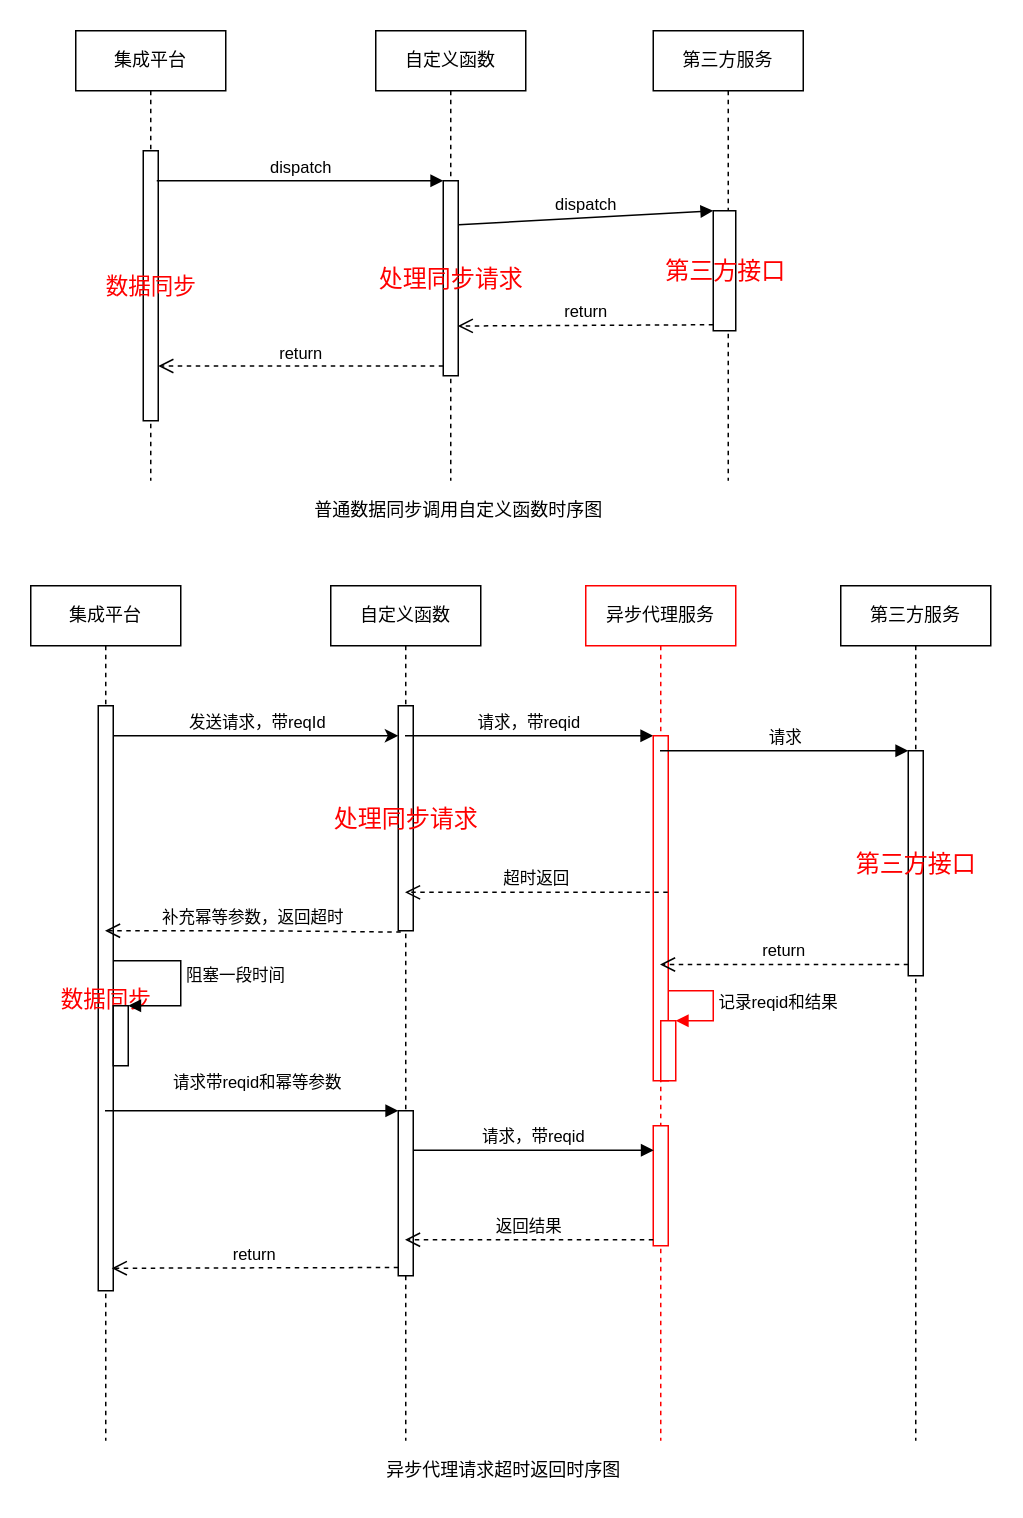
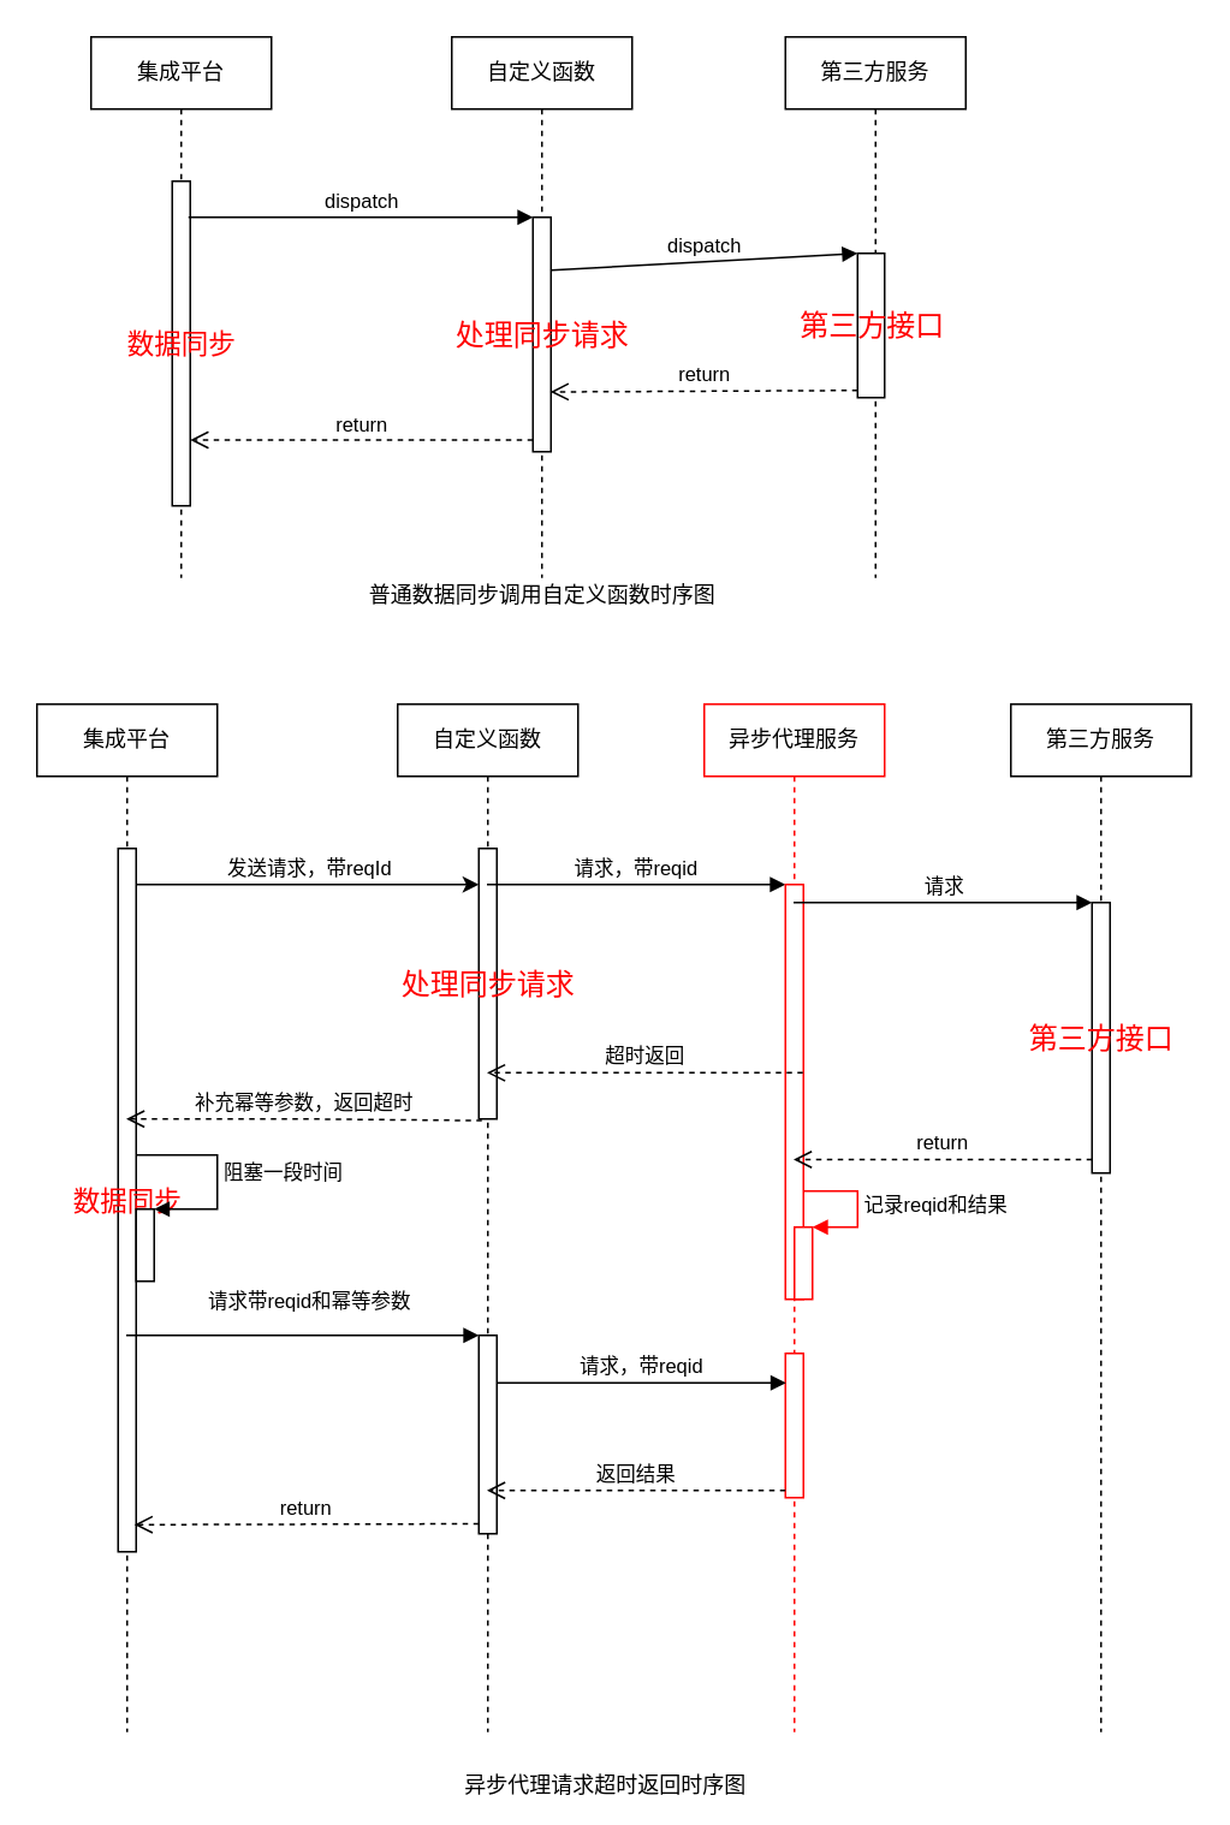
  <mxCell id="0" />
  <mxCell id="1" parent="0" />
  <mxCell id="2" value="集成平台" style="shape=umlLifeline;perimeter=lifelinePerimeter;whiteSpace=wrap;html=1;container=1;collapsible=0;recursiveResize=0;outlineConnect=0;" vertex="1" parent="1"><mxGeometry x="50" y="20" width="100" height="300" as="geometry" /></mxCell>
  <mxCell id="3" value="&lt;font style=&quot;font-size: 15px&quot; color=&quot;#ff0000&quot;&gt;数据同步&lt;/font&gt;" style="html=1;points=[];perimeter=orthogonalPerimeter;align=center;" vertex="1" parent="2"><mxGeometry x="45" y="80" width="10" height="180" as="geometry" /></mxCell>
  <mxCell id="4" value="自定义函数" style="shape=umlLifeline;perimeter=lifelinePerimeter;whiteSpace=wrap;html=1;container=1;collapsible=0;recursiveResize=0;outlineConnect=0;" vertex="1" parent="1"><mxGeometry x="250" y="20" width="100" height="300" as="geometry" /></mxCell>
  <mxCell id="5" value="&lt;font color=&quot;#ff0000&quot; style=&quot;font-size: 16px&quot;&gt;处理同步请求&lt;/font&gt;" style="html=1;points=[];perimeter=orthogonalPerimeter;" vertex="1" parent="4"><mxGeometry x="45" y="100" width="10" height="130" as="geometry" /></mxCell>
  <mxCell id="6" value="第三方服务" style="shape=umlLifeline;perimeter=lifelinePerimeter;whiteSpace=wrap;html=1;container=1;collapsible=0;recursiveResize=0;outlineConnect=0;" vertex="1" parent="1"><mxGeometry x="435" y="20" width="100" height="300" as="geometry" /></mxCell>
  <mxCell id="7" value="&lt;font color=&quot;#ff0000&quot; style=&quot;font-size: 16px&quot;&gt;第三方接口&lt;/font&gt;" style="html=1;points=[];perimeter=orthogonalPerimeter;strokeColor=#000000;" vertex="1" parent="6"><mxGeometry x="40" y="120" width="15" height="80" as="geometry" /></mxCell>
  <mxCell id="8" value="集成平台" style="shape=umlLifeline;perimeter=lifelinePerimeter;whiteSpace=wrap;html=1;container=1;collapsible=0;recursiveResize=0;outlineConnect=0;" vertex="1" parent="1"><mxGeometry x="20" y="390" width="100" height="570" as="geometry" /></mxCell>
  <mxCell id="9" value="&lt;font style=&quot;font-size: 15px&quot; color=&quot;#ff0000&quot;&gt;数据同步&lt;/font&gt;" style="html=1;points=[];perimeter=orthogonalPerimeter;align=center;" vertex="1" parent="8"><mxGeometry x="45" y="80" width="10" height="390" as="geometry" /></mxCell>
  <mxCell id="10" value="" style="html=1;points=[];perimeter=orthogonalPerimeter;strokeColor=#000000;" vertex="1" parent="8"><mxGeometry x="55" y="280" width="10" height="40" as="geometry" /></mxCell>
  <mxCell id="11" value="阻塞一段时间" style="edgeStyle=orthogonalEdgeStyle;html=1;align=left;spacingLeft=2;endArrow=block;rounded=0;entryX=1;entryY=0;strokeColor=#000000;" edge="1" target="10" parent="8" source="9"><mxGeometry relative="1" as="geometry"><mxPoint x="70" y="260" as="sourcePoint" /><Array as="points"><mxPoint x="100" y="250" /><mxPoint x="100" y="280" /></Array></mxGeometry></mxCell>
  <mxCell id="12" value="自定义函数" style="shape=umlLifeline;perimeter=lifelinePerimeter;whiteSpace=wrap;html=1;container=1;collapsible=0;recursiveResize=0;outlineConnect=0;" vertex="1" parent="1"><mxGeometry x="220" y="390" width="100" height="570" as="geometry" /></mxCell>
  <mxCell id="13" value="&lt;font color=&quot;#ff0000&quot; style=&quot;font-size: 16px&quot;&gt;处理同步请求&lt;/font&gt;" style="html=1;points=[];perimeter=orthogonalPerimeter;align=center;" vertex="1" parent="12"><mxGeometry x="45" y="80" width="10" height="150" as="geometry" /></mxCell>
  <mxCell id="14" value="" style="html=1;points=[];perimeter=orthogonalPerimeter;strokeColor=#000000;" vertex="1" parent="12"><mxGeometry x="45" y="350" width="10" height="110" as="geometry" /></mxCell>
  <mxCell id="15" value="第三方服务" style="shape=umlLifeline;perimeter=lifelinePerimeter;whiteSpace=wrap;html=1;container=1;collapsible=0;recursiveResize=0;outlineConnect=0;" vertex="1" parent="1"><mxGeometry x="560" y="390" width="100" height="570" as="geometry" /></mxCell>
  <mxCell id="16" value="&lt;font style=&quot;font-size: 16px&quot; color=&quot;#ff0000&quot;&gt;第三方接口&lt;/font&gt;" style="html=1;points=[];perimeter=orthogonalPerimeter;strokeColor=#000000;" vertex="1" parent="15"><mxGeometry x="45" y="110" width="10" height="150" as="geometry" /></mxCell>
  <mxCell id="17" value="" style="edgeStyle=orthogonalEdgeStyle;rounded=0;orthogonalLoop=1;jettySize=auto;html=1;" edge="1" parent="1" source="9" target="13"><mxGeometry relative="1" as="geometry"><Array as="points"><mxPoint x="170" y="490" /><mxPoint x="170" y="490" /></Array></mxGeometry></mxCell>
  <mxCell id="18" value="发送请求，带reqId" style="edgeLabel;html=1;align=center;verticalAlign=middle;resizable=0;points=[];" vertex="1" connectable="0" parent="17"><mxGeometry x="-0.126" y="-2" relative="1" as="geometry"><mxPoint x="12" y="-12" as="offset" /></mxGeometry></mxCell>
  <mxCell id="19" value="补充幂等参数，返回超时" style="html=1;verticalAlign=bottom;endArrow=open;dashed=1;endSize=8;exitX=0.167;exitY=1.006;exitDx=0;exitDy=0;exitPerimeter=0;" edge="1" parent="1" source="13" target="8"><mxGeometry relative="1" as="geometry"><mxPoint x="248.5" y="610" as="sourcePoint" /><mxPoint x="90" y="610" as="targetPoint" /><Array as="points"><mxPoint x="170" y="620" /></Array></mxGeometry></mxCell>
  <mxCell id="20" value="请求，带reqid" style="html=1;verticalAlign=bottom;endArrow=block;entryX=0;entryY=0;" edge="1" target="22" parent="1" source="12"><mxGeometry x="-0.027" relative="1" as="geometry"><mxPoint x="340" y="500" as="sourcePoint" /><mxPoint x="1" as="offset" /></mxGeometry></mxCell>
  <mxCell id="21" value="异步代理服务" style="shape=umlLifeline;perimeter=lifelinePerimeter;whiteSpace=wrap;html=1;container=1;collapsible=0;recursiveResize=0;outlineConnect=0;strokeColor=#FF0000;" vertex="1" parent="1"><mxGeometry x="390" y="390" width="100" height="570" as="geometry" /></mxCell>
  <mxCell id="22" value="" style="html=1;points=[];perimeter=orthogonalPerimeter;strokeColor=#FF0000;" vertex="1" parent="21"><mxGeometry x="45" y="100" width="10" height="230" as="geometry" /></mxCell>
  <mxCell id="23" value="" style="html=1;points=[];perimeter=orthogonalPerimeter;strokeColor=#FF0000;" vertex="1" parent="21"><mxGeometry x="50" y="290" width="10" height="40" as="geometry" /></mxCell>
  <mxCell id="24" value="记录reqid和结果" style="edgeStyle=orthogonalEdgeStyle;html=1;align=left;spacingLeft=2;endArrow=block;rounded=0;entryX=1;entryY=0;strokeColor=#FF0000;" edge="1" target="23" parent="21"><mxGeometry relative="1" as="geometry"><mxPoint x="55" y="270" as="sourcePoint" /><Array as="points"><mxPoint x="85" y="270" /></Array></mxGeometry></mxCell>
  <mxCell id="25" value="" style="html=1;points=[];perimeter=orthogonalPerimeter;strokeColor=#FF0000;" vertex="1" parent="21"><mxGeometry x="45" y="360" width="10" height="80" as="geometry" /></mxCell>
  <mxCell id="26" value="dispatch" style="html=1;verticalAlign=bottom;endArrow=block;entryX=0;entryY=0;" edge="1" target="5" parent="1"><mxGeometry relative="1" as="geometry"><mxPoint x="104" y="120" as="sourcePoint" /></mxGeometry></mxCell>
  <mxCell id="27" value="return" style="html=1;verticalAlign=bottom;endArrow=open;dashed=1;endSize=8;exitX=0;exitY=0.95;" edge="1" source="5" parent="1" target="3"><mxGeometry relative="1" as="geometry"><mxPoint x="220" y="216" as="targetPoint" /></mxGeometry></mxCell>
  <mxCell id="28" value="dispatch" style="html=1;verticalAlign=bottom;endArrow=block;entryX=0;entryY=0;strokeColor=#000000;exitX=1.033;exitY=0.226;exitDx=0;exitDy=0;exitPerimeter=0;" edge="1" target="7" parent="1" source="5"><mxGeometry relative="1" as="geometry"><mxPoint x="350" y="140" as="sourcePoint" /></mxGeometry></mxCell>
  <mxCell id="29" value="return" style="html=1;verticalAlign=bottom;endArrow=open;dashed=1;endSize=8;exitX=0;exitY=0.95;strokeColor=#000000;entryX=0.967;entryY=0.745;entryDx=0;entryDy=0;entryPerimeter=0;" edge="1" source="7" parent="1" target="5"><mxGeometry relative="1" as="geometry"><mxPoint x="410" y="216" as="targetPoint" /></mxGeometry></mxCell>
  <mxCell id="30" value="请求" style="html=1;verticalAlign=bottom;endArrow=block;entryX=0;entryY=0;strokeColor=#000000;" edge="1" target="16" parent="1" source="21"><mxGeometry relative="1" as="geometry"><mxPoint x="450" y="500" as="sourcePoint" /><Array as="points"><mxPoint x="530" y="500" /></Array></mxGeometry></mxCell>
  <mxCell id="31" value="return" style="html=1;verticalAlign=bottom;endArrow=open;dashed=1;endSize=8;exitX=0;exitY=0.95;strokeColor=#000000;" edge="1" source="16" parent="1" target="21"><mxGeometry relative="1" as="geometry"><mxPoint x="440" y="595" as="targetPoint" /></mxGeometry></mxCell>
  <mxCell id="32" value="超时返回" style="html=1;verticalAlign=bottom;endArrow=open;dashed=1;endSize=8;strokeColor=#000000;exitX=0.967;exitY=0.614;exitDx=0;exitDy=0;exitPerimeter=0;" edge="1" parent="1"><mxGeometry relative="1" as="geometry"><mxPoint x="444.67" y="594.38" as="sourcePoint" /><mxPoint x="269.5" y="594.38" as="targetPoint" /></mxGeometry></mxCell>
  <mxCell id="33" value="请求带reqid和幂等参数" style="html=1;verticalAlign=bottom;endArrow=block;entryX=0;entryY=0;strokeColor=#000000;" edge="1" target="14" parent="1" source="8"><mxGeometry x="0.028" y="10" relative="1" as="geometry"><mxPoint x="154.5" y="730" as="sourcePoint" /><Array as="points"><mxPoint x="170" y="740" /></Array><mxPoint x="1" as="offset" /></mxGeometry></mxCell>
  <mxCell id="34" value="return" style="html=1;verticalAlign=bottom;endArrow=open;dashed=1;endSize=8;exitX=0;exitY=0.95;strokeColor=#000000;" edge="1" source="14" parent="1"><mxGeometry relative="1" as="geometry"><mxPoint x="74" y="845" as="targetPoint" /></mxGeometry></mxCell>
  <mxCell id="35" value="请求，带reqid" style="html=1;verticalAlign=bottom;endArrow=block;strokeColor=#000000;entryX=0.033;entryY=0.204;entryDx=0;entryDy=0;entryPerimeter=0;" edge="1" parent="1" source="14" target="25"><mxGeometry width="80" relative="1" as="geometry"><mxPoint x="300" y="770" as="sourcePoint" /><mxPoint x="380" y="770" as="targetPoint" /></mxGeometry></mxCell>
  <mxCell id="36" value="返回结果" style="html=1;verticalAlign=bottom;endArrow=open;dashed=1;endSize=8;exitX=0;exitY=0.95;strokeColor=#000000;" edge="1" source="25" parent="1" target="12"><mxGeometry relative="1" as="geometry"><mxPoint x="365" y="806" as="targetPoint" /></mxGeometry></mxCell>
- <mxCell id="37" value="异步代理请求超时返回时序图" style="text;html=1;align=center;verticalAlign=middle;resizable=0;points=[];autosize=1;strokeColor=none;" vertex="1" parent="1"><mxGeometry x="250" y="970" width="170" height="20" as="geometry" /></mxCell>
- <mxCell id="38" value="普通数据同步调用自定义函数时序图" style="text;html=1;align=center;verticalAlign=middle;resizable=0;points=[];autosize=1;strokeColor=none;" vertex="1" parent="1"><mxGeometry x="200" y="330" width="210" height="20" as="geometry" /></mxCell>
+ <mxCell id="37" value="异步代理请求超时返回时序图" style="text;html=1;align=center;verticalAlign=middle;resizable=0;points=[];autosize=1;strokeColor=none;" vertex="1" parent="1"><mxGeometry x="250" y="980" width="170" height="20" as="geometry" /></mxCell>
+ <mxCell id="38" value="普通数据同步调用自定义函数时序图" style="text;html=1;align=center;verticalAlign=middle;resizable=0;points=[];autosize=1;strokeColor=none;" vertex="1" parent="1"><mxGeometry x="195" y="320" width="210" height="20" as="geometry" /></mxCell>
